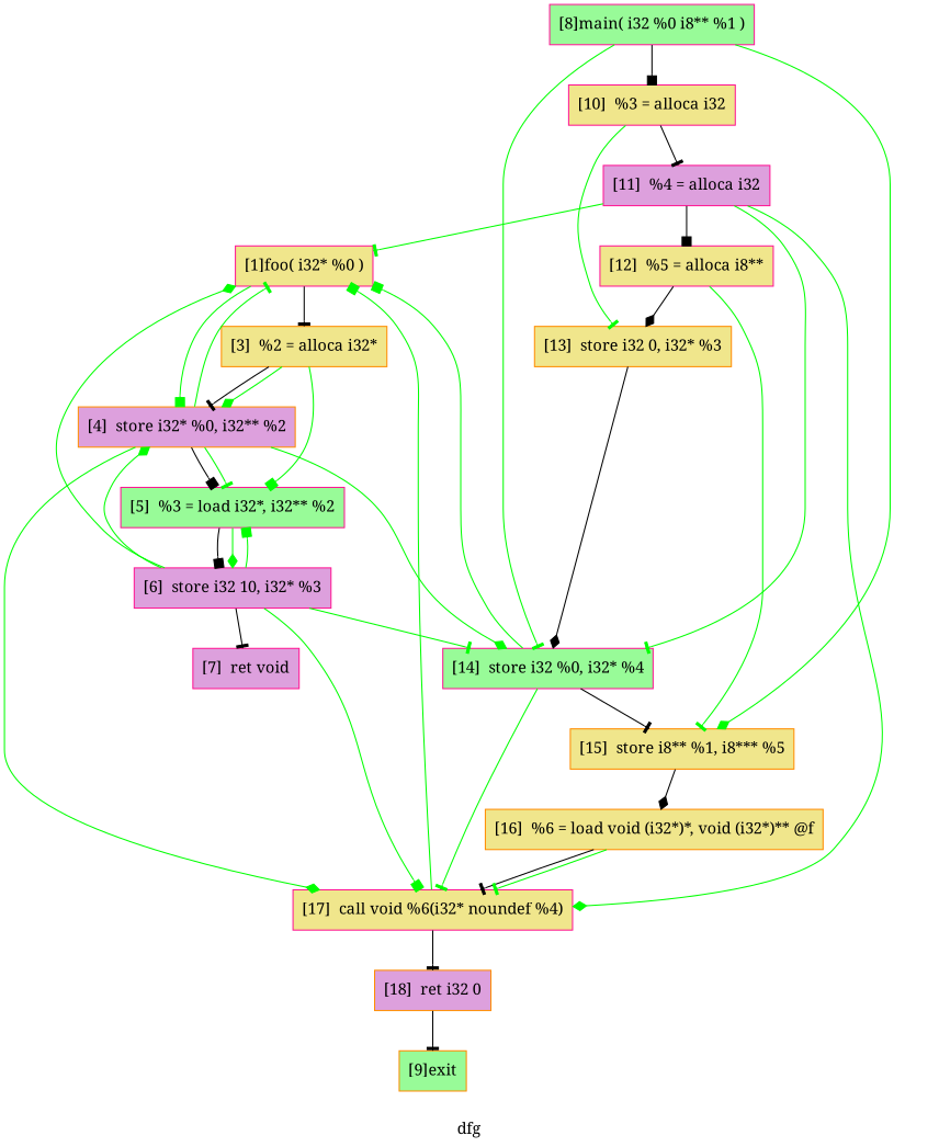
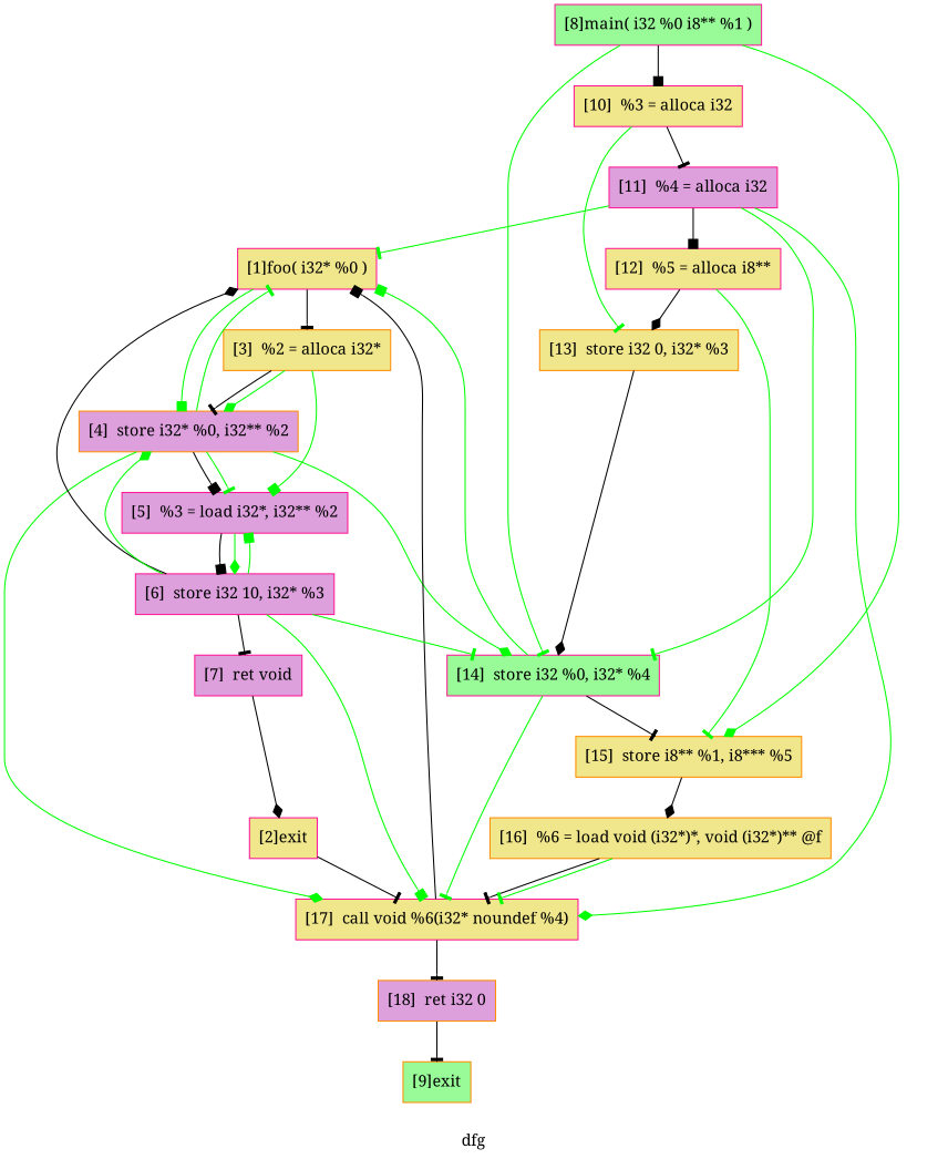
  digraph {
    fontname="Noto Serif"
    label=dfg
    node [color=deeppink fillcolor=khaki fontname="Noto Serif" shape=rectangle style=filled]
    edge [arrowhead=tee color=green fontname="Noto Serif"]
    n1 [label="[1]foo( i32* %0 )"]
    n2 [color=darkorange label="[3]  %2 = alloca i32*"]
    n3 [color=darkorange fillcolor=plum label="[4]  store i32* %0, i32** %2"]
-   n4 [fillcolor=palegreen label="[5]  %3 = load i32*, i32** %2"]
+   n4 [fillcolor=plum label="[5]  %3 = load i32*, i32** %2"]
    n5 [label="[17]  call void %6(i32* noundef %4)"]
    n6 [fillcolor=palegreen label="[14]  store i32 %0, i32* %4"]
+   n7 [label="[2]exit"]
    n8 [color=darkorange fillcolor=plum label="[18]  ret i32 0"]
    n9 [fillcolor=plum label="[6]  store i32 10, i32* %3"]
    n10 [color=darkorange label="[15]  store i8** %1, i8*** %5"]
    n11 [fillcolor=plum label="[7]  ret void"]
    n12 [fillcolor=palegreen label="[8]main( i32 %0 i8** %1 )"]
    n13 [label="[10]  %3 = alloca i32"]
    n14 [fillcolor=plum label="[11]  %4 = alloca i32"]
    n15 [color=darkorange label="[13]  store i32 0, i32* %3"]
    n16 [color=darkorange label="[16]  %6 = load void (i32*)*, void (i32*)** @f"]
    n17 [color=darkorange fillcolor=palegreen label="[9]exit"]
    n18 [label="[12]  %5 = alloca i8**"]
    n1 -> n2 [color=black]
    n1 -> n3 [arrowhead=box]
    n2 -> n3 [color=black]
    n2 -> n3 [arrowhead=diamond]
    n2 -> n4 [arrowhead=box]
    n3 -> n1
    n3 -> n4 [arrowhead=box color=black]
    n3 -> n4
    n3 -> n5 [arrowhead=diamond]
    n3 -> n6 [arrowhead=diamond]
    n4 -> n9 [arrowhead=box color=black]
    n4 -> n9 [arrowhead=diamond]
-   n5 -> n1 [arrowhead=box]
+   n5 -> n1 [arrowhead=box color=black]
    n5 -> n8 [color=black]
    n6 -> n1 [arrowhead=box]
    n6 -> n5
    n6 -> n10 [color=black]
+   n7 -> n5 [color=black]
    n8 -> n17 [color=black]
-   n9 -> n1 [arrowhead=diamond]
+   n9 -> n1 [arrowhead=diamond color=black]
    n9 -> n3 [arrowhead=diamond]
    n9 -> n4 [arrowhead=box]
    n9 -> n5 [arrowhead=box]
    n9 -> n6
    n9 -> n11 [color=black]
    n10 -> n16 [arrowhead=diamond color=black]
+   n11 -> n7 [arrowhead=diamond color=black]
    n12 -> n6
    n12 -> n10 [arrowhead=diamond]
    n12 -> n13 [arrowhead=box color=black]
    n13 -> n14 [color=black]
    n13 -> n15
    n14 -> n1
    n14 -> n5 [arrowhead=diamond]
    n14 -> n6
    n14 -> n18 [arrowhead=box color=black]
    n15 -> n6 [arrowhead=diamond color=black]
    n16 -> n5 [color=black]
    n16 -> n5
    n18 -> n10
    n18 -> n15 [arrowhead=diamond color=black]
  }
